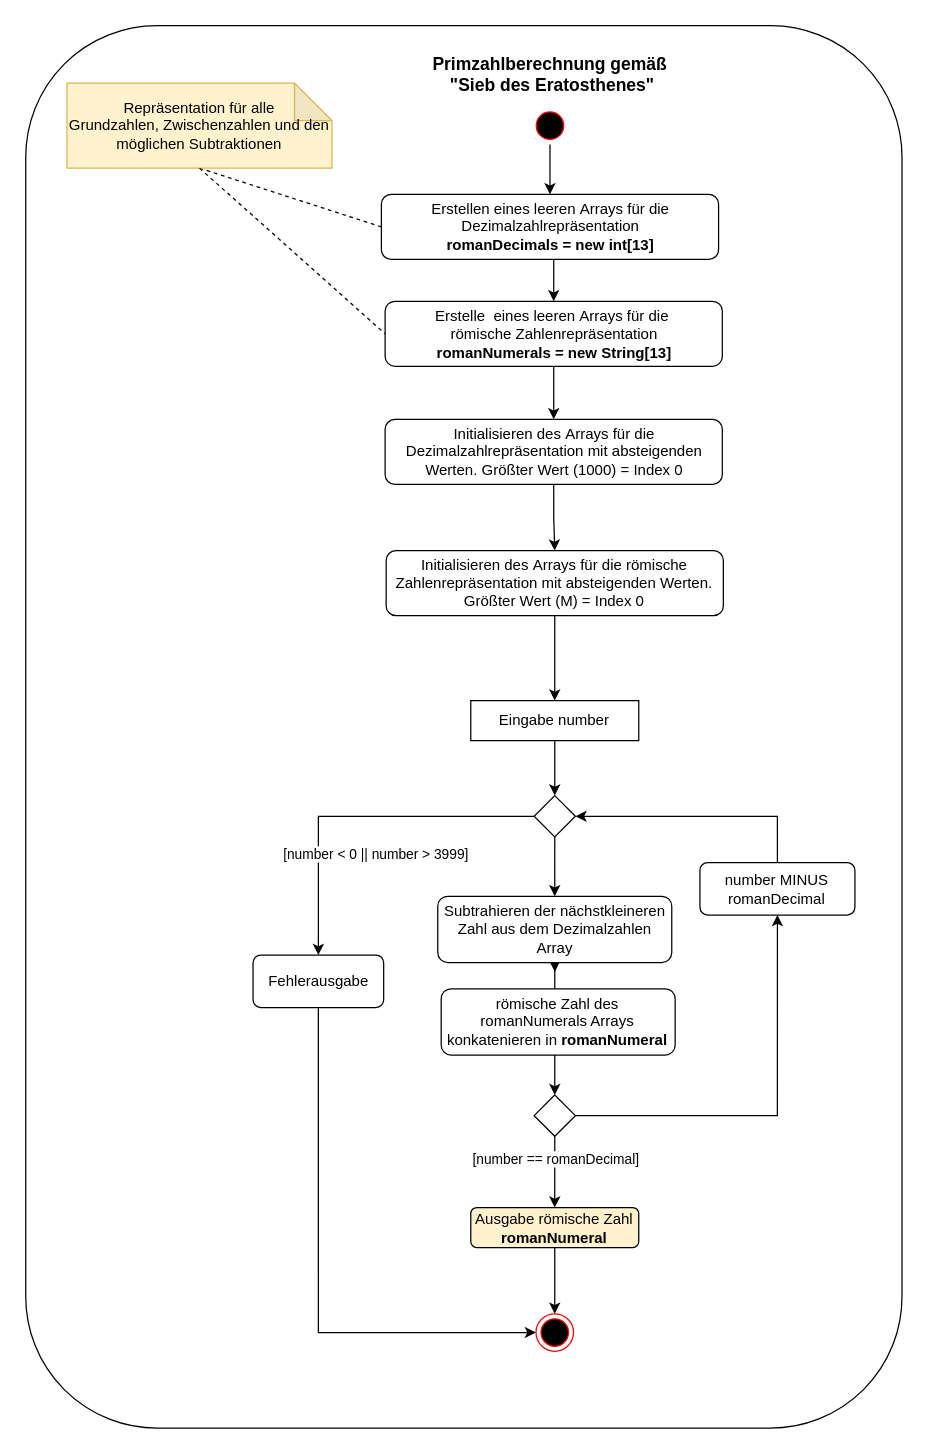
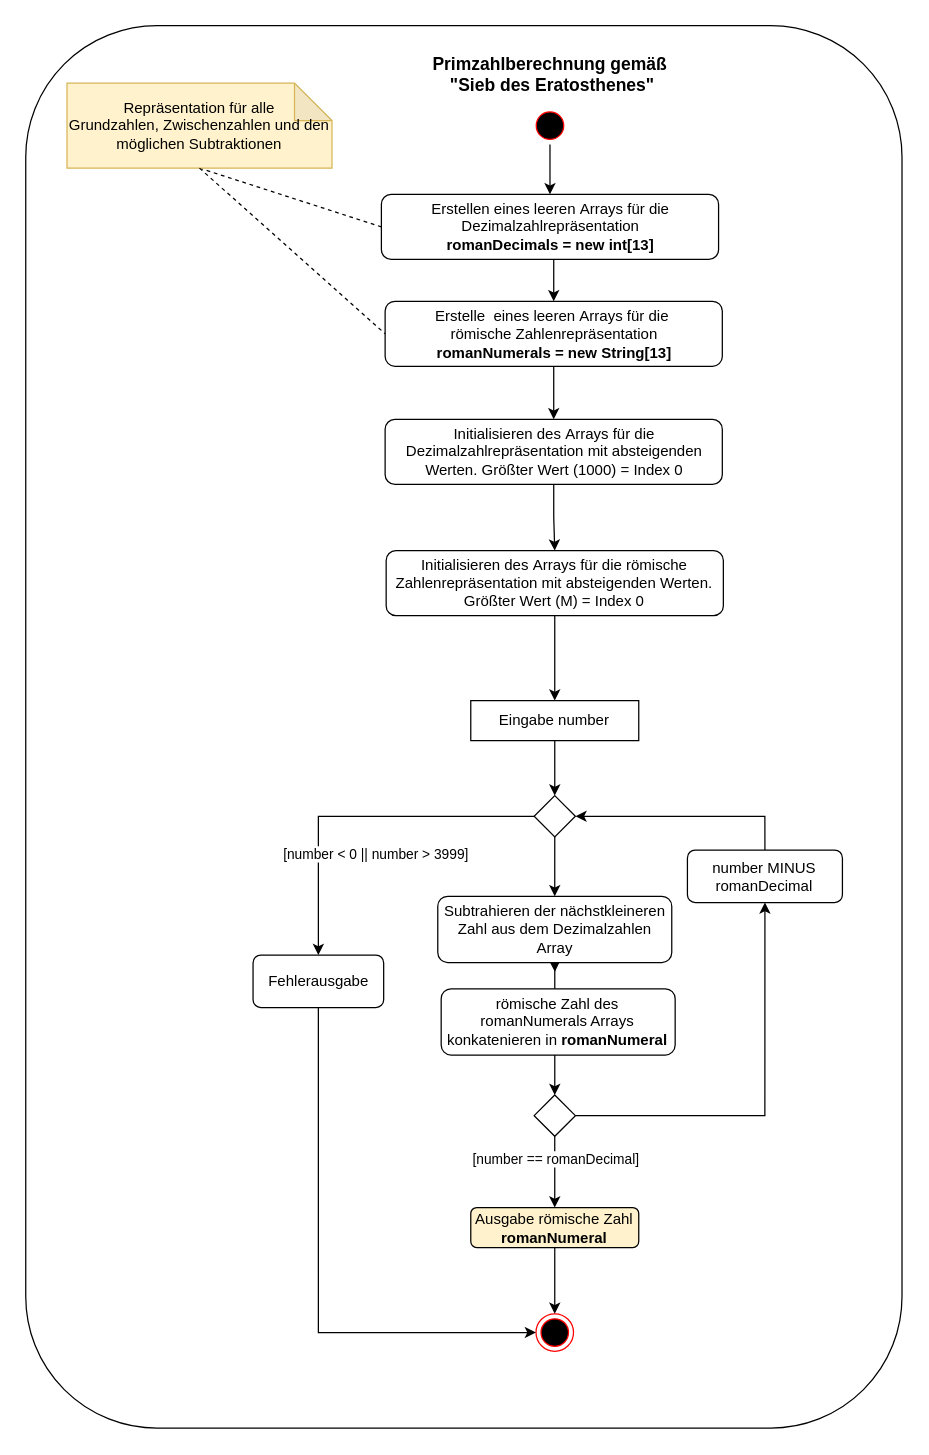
  <mxCell id="0" />
  <mxCell id="1" parent="0" />
  <mxCell id="2" style="edgeStyle=orthogonalEdgeStyle;rounded=0;orthogonalLoop=1;jettySize=auto;html=1;exitX=0.5;exitY=1;exitDx=0;exitDy=0;" edge="1" parent="1" source="3" target="6"><mxGeometry relative="1" as="geometry" /></mxCell>
  <mxCell id="3" value="" style="ellipse;html=1;shape=startState;fillColor=#000000;strokeColor=#ff0000;" parent="1" vertex="1"><mxGeometry x="424.39" y="85" width="30" height="30" as="geometry" /></mxCell>
  <mxCell id="4" value="" style="ellipse;html=1;shape=endState;fillColor=#000000;strokeColor=#ff0000;" parent="1" vertex="1"><mxGeometry x="428.21" y="1050.5" width="30" height="30" as="geometry" /></mxCell>
  <mxCell id="5" style="edgeStyle=orthogonalEdgeStyle;rounded=0;orthogonalLoop=1;jettySize=auto;html=1;exitX=0.5;exitY=1;exitDx=0;exitDy=0;entryX=0.5;entryY=0;entryDx=0;entryDy=0;" edge="1" parent="1" source="6" target="11"><mxGeometry relative="1" as="geometry" /></mxCell>
  <mxCell id="6" value="&lt;div&gt;Erstellen eines leeren&lt;span style=&quot;background-color: initial;&quot;&gt;&amp;nbsp;Arrays für die Dezimalzahlrepräsentation&lt;/span&gt;&lt;/div&gt;&lt;b&gt;romanDecimals = new int[13]&lt;/b&gt;" style="rounded=1;whiteSpace=wrap;html=1;" parent="1" vertex="1"><mxGeometry x="304.51" y="155" width="269.75" height="52" as="geometry" /></mxCell>
  <mxCell id="7" value="&lt;b style=&quot;font-size: 14px;&quot;&gt;Primzahlberechnung gemäß&amp;nbsp;&lt;/b&gt;&lt;div style=&quot;font-size: 14px;&quot;&gt;&lt;b style=&quot;font-size: 14px;&quot;&gt;&quot;Sieb des Eratosthenes&quot;&lt;/b&gt;&lt;/div&gt;" style="text;html=1;align=center;verticalAlign=middle;resizable=0;points=[];autosize=1;strokeColor=none;fillColor=none;fontSize=14;" parent="1" vertex="1"><mxGeometry x="336.38" y="36" width="209" height="46" as="geometry" /></mxCell>
  <mxCell id="8" style="edgeStyle=orthogonalEdgeStyle;rounded=0;orthogonalLoop=1;jettySize=auto;html=1;exitX=0.5;exitY=1;exitDx=0;exitDy=0;entryX=0.5;entryY=0;entryDx=0;entryDy=0;" edge="1" parent="1" source="9" target="18"><mxGeometry relative="1" as="geometry" /></mxCell>
  <mxCell id="9" value="&lt;div&gt;Eingabe number&lt;/div&gt;" style="whiteSpace=wrap;html=1;rounded=0;" parent="1" vertex="1"><mxGeometry x="376.02" y="560" width="134.38" height="32" as="geometry" /></mxCell>
  <mxCell id="10" style="edgeStyle=orthogonalEdgeStyle;rounded=0;orthogonalLoop=1;jettySize=auto;html=1;exitX=0.5;exitY=1;exitDx=0;exitDy=0;entryX=0.5;entryY=0;entryDx=0;entryDy=0;" edge="1" parent="1" source="11" target="35"><mxGeometry relative="1" as="geometry" /></mxCell>
  <mxCell id="11" value="&lt;div&gt;Erstelle&amp;nbsp; eines leeren&lt;span style=&quot;background-color: initial;&quot;&gt;&amp;nbsp;Arrays für die&amp;nbsp;&lt;/span&gt;&lt;/div&gt;&lt;div&gt;&lt;span style=&quot;background-color: initial;&quot;&gt;römische Zahlenrepräsentation&lt;/span&gt;&lt;/div&gt;&lt;b&gt;romanNumerals = new String[13]&lt;/b&gt;" style="rounded=1;whiteSpace=wrap;html=1;" vertex="1" parent="1"><mxGeometry x="307.5" y="240.5" width="269.75" height="52" as="geometry" /></mxCell>
  <mxCell id="12" style="rounded=0;orthogonalLoop=1;jettySize=auto;html=1;exitX=0.5;exitY=1;exitDx=0;exitDy=0;exitPerimeter=0;entryX=0;entryY=0.5;entryDx=0;entryDy=0;dashed=1;endArrow=none;endFill=0;" edge="1" parent="1" source="13" target="6"><mxGeometry relative="1" as="geometry" /></mxCell>
  <mxCell id="13" value="Repräsentation für alle&lt;div&gt;Grundzahlen, Zwischenzahlen und den möglichen Subtraktionen&lt;/div&gt;" style="shape=note;whiteSpace=wrap;html=1;backgroundOutline=1;darkOpacity=0.05;fillColor=#fff2cc;strokeColor=#d6b656;" vertex="1" parent="1"><mxGeometry x="53" y="66" width="212" height="68" as="geometry" /></mxCell>
  <mxCell id="14" style="edgeStyle=orthogonalEdgeStyle;rounded=0;orthogonalLoop=1;jettySize=auto;html=1;exitX=0.5;exitY=1;exitDx=0;exitDy=0;" edge="1" parent="1" source="32"><mxGeometry relative="1" as="geometry"><mxPoint x="443.34" y="777" as="targetPoint" /></mxGeometry></mxCell>
  <mxCell id="15" style="edgeStyle=orthogonalEdgeStyle;rounded=0;orthogonalLoop=1;jettySize=auto;html=1;exitX=0;exitY=0.5;exitDx=0;exitDy=0;" edge="1" parent="1" source="18" target="30"><mxGeometry relative="1" as="geometry" /></mxCell>
  <mxCell id="16" value="&lt;span style=&quot;color: rgba(0, 0, 0, 0); font-family: monospace; font-size: 0px; text-align: start; background-color: rgb(251, 251, 251);&quot;&gt;%3CmxGraphModel%3E%3Croot%3E%3CmxCell%20id%3D%220%22%2F%3E%3CmxCell%20id%3D%221%22%20parent%3D%220%22%2F%3E%3CmxCell%20id%3D%222%22%20value%3D%22%26lt%3Bdiv%26gt%3Bnumber%20MINUS%20romanDecimal%26lt%3B%2Fdiv%26gt%3B%22%20style%3D%22rounded%3D1%3BwhiteSpace%3Dwrap%3Bhtml%3D1%3B%22%20vertex%3D%221%22%20parent%3D%221%22%3E%3CmxGeometry%20x%3D%22-1877%22%20y%3D%22-337%22%20width%3D%22124%22%20height%3D%2242%22%20as%3D%22geometry%22%2F%3E%3C%2FmxCell%3E%3C%2Froot%3E%3C%2FmxGraphModel%3&lt;/span&gt;" style="edgeLabel;html=1;align=center;verticalAlign=middle;resizable=0;points=[];" vertex="1" connectable="0" parent="15"><mxGeometry x="0.467" y="3" relative="1" as="geometry"><mxPoint as="offset" /></mxGeometry></mxCell>
  <mxCell id="17" value="[number &amp;lt; 0 || number &amp;gt; 3999]" style="edgeLabel;html=1;align=center;verticalAlign=middle;resizable=0;points=[];" vertex="1" connectable="0" parent="15"><mxGeometry x="0.454" y="-4" relative="1" as="geometry"><mxPoint x="49" y="-3" as="offset" /></mxGeometry></mxCell>
  <mxCell id="18" value="" style="rhombus;whiteSpace=wrap;html=1;" vertex="1" parent="1"><mxGeometry x="426.72" y="636" width="33" height="33" as="geometry" /></mxCell>
  <mxCell id="19" style="edgeStyle=orthogonalEdgeStyle;rounded=0;orthogonalLoop=1;jettySize=auto;html=1;exitX=0.5;exitY=1;exitDx=0;exitDy=0;entryX=0.5;entryY=0;entryDx=0;entryDy=0;" edge="1" parent="1" source="20" target="4"><mxGeometry relative="1" as="geometry" /></mxCell>
  <mxCell id="20" value="&lt;div&gt;Ausgabe römische Zahl&lt;/div&gt;&lt;div&gt;&lt;b&gt;romanNumeral&lt;/b&gt;&lt;/div&gt;" style="rounded=1;whiteSpace=wrap;html=1;fillColor=#fff2cc;" vertex="1" parent="1"><mxGeometry x="376.02" y="965.5" width="134.38" height="32" as="geometry" /></mxCell>
  <mxCell id="21" style="edgeStyle=orthogonalEdgeStyle;rounded=0;orthogonalLoop=1;jettySize=auto;html=1;exitX=1;exitY=0.5;exitDx=0;exitDy=0;entryX=0.5;entryY=1;entryDx=0;entryDy=0;" edge="1" parent="1" source="27" target="24"><mxGeometry relative="1" as="geometry" /></mxCell>
  <mxCell id="22" style="edgeStyle=orthogonalEdgeStyle;rounded=0;orthogonalLoop=1;jettySize=auto;html=1;exitX=0.5;exitY=1;exitDx=0;exitDy=0;" edge="1" parent="1" source="32" target="27"><mxGeometry relative="1" as="geometry" /></mxCell>
  <mxCell id="23" style="edgeStyle=orthogonalEdgeStyle;rounded=0;orthogonalLoop=1;jettySize=auto;html=1;exitX=0.5;exitY=0;exitDx=0;exitDy=0;entryX=1;entryY=0.5;entryDx=0;entryDy=0;" edge="1" parent="1" source="24" target="18"><mxGeometry relative="1" as="geometry" /></mxCell>
- <mxCell id="24" value="&lt;div&gt;number MINUS romanDecimal&lt;/div&gt;" style="rounded=1;whiteSpace=wrap;html=1;" vertex="1" parent="1"><mxGeometry x="559.34" y="689.5" width="124" height="42" as="geometry" /></mxCell>
+ <mxCell id="24" value="&lt;div&gt;number MINUS romanDecimal&lt;/div&gt;" style="rounded=1;whiteSpace=wrap;html=1;" vertex="1" parent="1"><mxGeometry x="549.34" y="679.5" width="124" height="42" as="geometry" /></mxCell>
  <mxCell id="25" style="edgeStyle=orthogonalEdgeStyle;rounded=0;orthogonalLoop=1;jettySize=auto;html=1;exitX=0.5;exitY=1;exitDx=0;exitDy=0;entryX=0.5;entryY=0;entryDx=0;entryDy=0;" edge="1" parent="1" source="27" target="20"><mxGeometry relative="1" as="geometry" /></mxCell>
  <mxCell id="26" value="[number == romanDecimal]" style="edgeLabel;html=1;align=center;verticalAlign=middle;resizable=0;points=[];" vertex="1" connectable="0" parent="25"><mxGeometry x="-0.571" y="1" relative="1" as="geometry"><mxPoint x="-1" y="6" as="offset" /></mxGeometry></mxCell>
  <mxCell id="27" value="" style="rhombus;whiteSpace=wrap;html=1;" vertex="1" parent="1"><mxGeometry x="426.72" y="875.5" width="33" height="33" as="geometry" /></mxCell>
  <mxCell id="28" style="rounded=0;orthogonalLoop=1;jettySize=auto;html=1;exitX=0.5;exitY=1;exitDx=0;exitDy=0;exitPerimeter=0;dashed=1;endArrow=none;endFill=0;entryX=0;entryY=0.5;entryDx=0;entryDy=0;" edge="1" parent="1" source="13" target="11"><mxGeometry relative="1" as="geometry"><mxPoint x="145" y="239" as="sourcePoint" /><mxPoint x="317" y="290" as="targetPoint" /></mxGeometry></mxCell>
  <mxCell id="29" style="edgeStyle=orthogonalEdgeStyle;rounded=0;orthogonalLoop=1;jettySize=auto;html=1;exitX=0.5;exitY=1;exitDx=0;exitDy=0;entryX=0;entryY=0.5;entryDx=0;entryDy=0;" edge="1" parent="1" source="30" target="4"><mxGeometry relative="1" as="geometry" /></mxCell>
  <mxCell id="30" value="Fehlerausgabe" style="rounded=1;whiteSpace=wrap;html=1;" vertex="1" parent="1"><mxGeometry x="201.84" y="763.5" width="104.5" height="42" as="geometry" /></mxCell>
  <mxCell id="31" value="" style="edgeStyle=orthogonalEdgeStyle;rounded=0;orthogonalLoop=1;jettySize=auto;html=1;exitX=0.5;exitY=1;exitDx=0;exitDy=0;" edge="1" parent="1" source="18" target="32"><mxGeometry relative="1" as="geometry"><mxPoint x="443.34" y="777" as="targetPoint" /><mxPoint x="443.34" y="669.5" as="sourcePoint" /></mxGeometry></mxCell>
  <mxCell id="32" value="&lt;div&gt;Subtrahieren der nächstkleineren Zahl aus dem Dezimalzahlen Array&lt;/div&gt;" style="rounded=1;whiteSpace=wrap;html=1;" vertex="1" parent="1"><mxGeometry x="349.62" y="716.5" width="187.19" height="53" as="geometry" /></mxCell>
  <mxCell id="33" value="&lt;div&gt;römische Zahl des romanNumerals Arrays konkatenieren in &lt;b&gt;romanNumeral&lt;/b&gt;&lt;/div&gt;" style="rounded=1;whiteSpace=wrap;html=1;" vertex="1" parent="1"><mxGeometry x="352.34" y="790.5" width="187.19" height="53" as="geometry" /></mxCell>
  <mxCell id="34" style="edgeStyle=orthogonalEdgeStyle;rounded=0;orthogonalLoop=1;jettySize=auto;html=1;exitX=0.5;exitY=1;exitDx=0;exitDy=0;entryX=0.5;entryY=0;entryDx=0;entryDy=0;" edge="1" parent="1" source="35" target="37"><mxGeometry relative="1" as="geometry" /></mxCell>
  <mxCell id="35" value="&lt;div&gt;Initialisieren des&lt;span style=&quot;background-color: initial;&quot;&gt;&amp;nbsp;Arrays für die Dezimalzahlrepräsentation mit absteigenden Werten. Größter Wert (1000) = Index 0&lt;/span&gt;&lt;/div&gt;" style="rounded=1;whiteSpace=wrap;html=1;" vertex="1" parent="1"><mxGeometry x="307.5" y="335" width="269.75" height="52" as="geometry" /></mxCell>
  <mxCell id="36" style="edgeStyle=orthogonalEdgeStyle;rounded=0;orthogonalLoop=1;jettySize=auto;html=1;exitX=0.5;exitY=1;exitDx=0;exitDy=0;" edge="1" parent="1" source="37" target="9"><mxGeometry relative="1" as="geometry" /></mxCell>
  <mxCell id="37" value="&lt;div&gt;Initialisieren des&lt;span style=&quot;background-color: initial;&quot;&gt;&amp;nbsp;Arrays für die römische Zahlenrepräsentation mit absteigenden Werten. Größter Wert (M) = Index 0&lt;/span&gt;&lt;/div&gt;" style="rounded=1;whiteSpace=wrap;html=1;" vertex="1" parent="1"><mxGeometry x="308.33" y="440" width="269.75" height="52" as="geometry" /></mxCell>
  <mxCell id="38" value="" style="rounded=1;whiteSpace=wrap;html=1;fillColor=none;" vertex="1" parent="1"><mxGeometry x="20" y="20" width="701" height="1122" as="geometry" /></mxCell>
